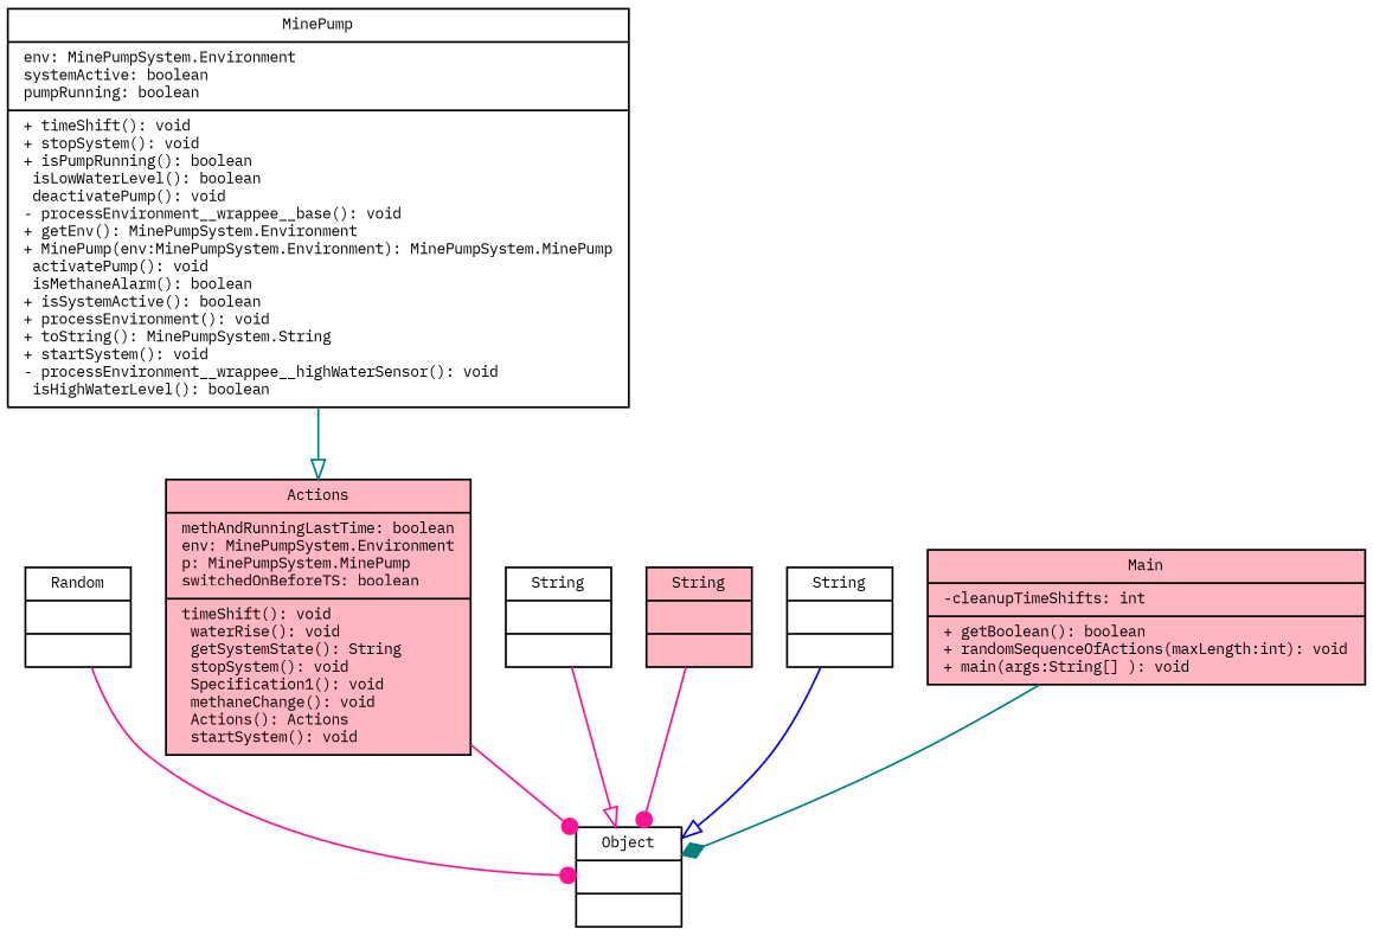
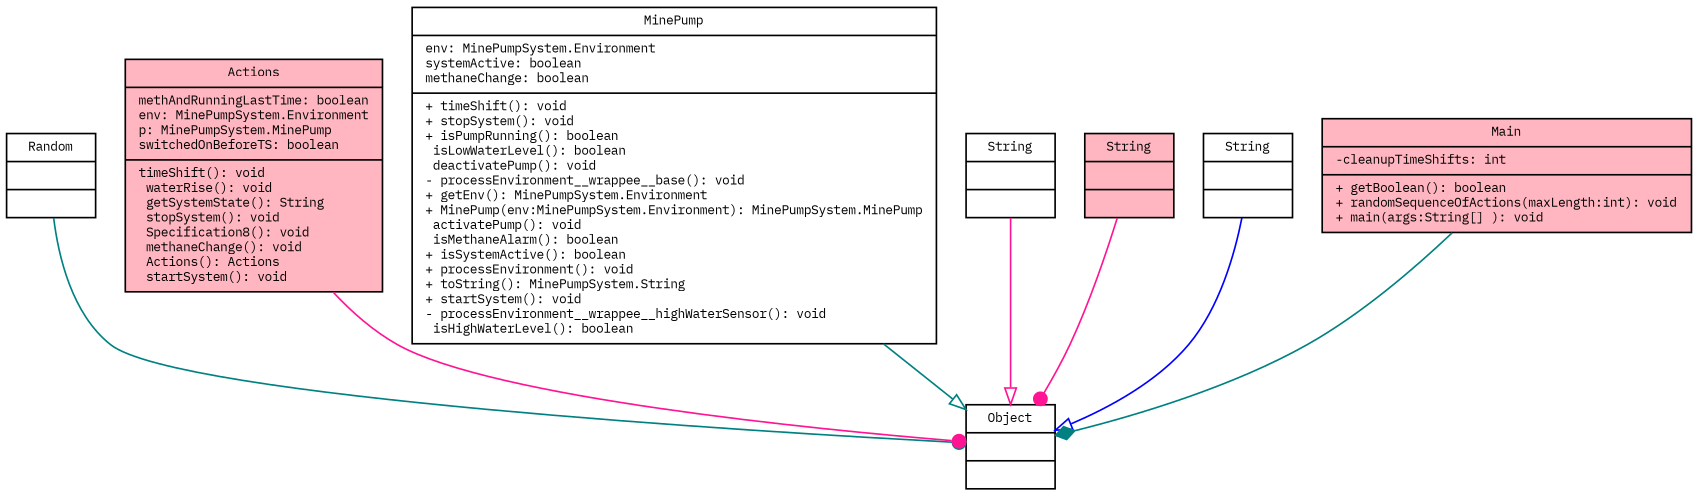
  digraph {
    fontname="IBM Plex Mono"
    fontsize=8
    node [fillcolor=white fontname="IBM Plex Mono" fontsize=8 shape=record style=filled]
    edge [arrowhead=dot arrowtail=none color=teal fontname="IBM Plex Mono" fontsize=8 style=solid]
    n1 [label="{Random||}"]
    n2 [label="{Object||}"]
-   n3 [fillcolor=lightpink label="{Actions|methAndRunningLastTime: boolean\lenv: MinePumpSystem.Environment\lp: MinePumpSystem.MinePump\lswitchedOnBeforeTS: boolean\l| timeShift(): void\l waterRise(): void\l getSystemState(): String\l stopSystem(): void\l Specification1(): void\l methaneChange(): void\l Actions(): Actions\l startSystem(): void\l}"]
-   n4 [label="{MinePump|env: MinePumpSystem.Environment\lsystemActive: boolean\lpumpRunning: boolean\l|+ timeShift(): void\l+ stopSystem(): void\l+ isPumpRunning(): boolean\l isLowWaterLevel(): boolean\l deactivatePump(): void\l- processEnvironment__wrappee__base(): void\l+ getEnv(): MinePumpSystem.Environment\l+ MinePump(env:MinePumpSystem.Environment): MinePumpSystem.MinePump\l activatePump(): void\l isMethaneAlarm(): boolean\l+ isSystemActive(): boolean\l+ processEnvironment(): void\l+ toString(): MinePumpSystem.String\l+ startSystem(): void\l- processEnvironment__wrappee__highWaterSensor(): void\l isHighWaterLevel(): boolean\l}"]
+   n3 [fillcolor=lightpink label="{Actions|methAndRunningLastTime: boolean\lenv: MinePumpSystem.Environment\lp: MinePumpSystem.MinePump\lswitchedOnBeforeTS: boolean\l| timeShift(): void\l waterRise(): void\l getSystemState(): String\l stopSystem(): void\l Specification8(): void\l methaneChange(): void\l Actions(): Actions\l startSystem(): void\l}"]
+   n4 [label="{MinePump|env: MinePumpSystem.Environment\lsystemActive: boolean\lmethaneChange: boolean\l|+ timeShift(): void\l+ stopSystem(): void\l+ isPumpRunning(): boolean\l isLowWaterLevel(): boolean\l deactivatePump(): void\l- processEnvironment__wrappee__base(): void\l+ getEnv(): MinePumpSystem.Environment\l+ MinePump(env:MinePumpSystem.Environment): MinePumpSystem.MinePump\l activatePump(): void\l isMethaneAlarm(): boolean\l+ isSystemActive(): boolean\l+ processEnvironment(): void\l+ toString(): MinePumpSystem.String\l+ startSystem(): void\l- processEnvironment__wrappee__highWaterSensor(): void\l isHighWaterLevel(): boolean\l}"]
    n5 [label="{String||}"]
    n6 [fillcolor=lightpink label="{String||}"]
    n7 [label="{String||}"]
    n8 [fillcolor=lightpink label="{Main|-cleanupTimeShifts: int\l|+ getBoolean(): boolean\l+ randomSequenceOfActions(maxLength:int): void\l+ main(args:String[] ): void\l}"]
-   n1 -> n2 [color=deeppink]
+   n1 -> n2
    n3 -> n2 [color=deeppink]
-   n4 -> n3 [arrowhead=onormal]
+   n4 -> n2 [arrowhead=onormal]
    n5 -> n2 [arrowhead=onormal color=deeppink]
    n6 -> n2 [color=deeppink]
    n7 -> n2 [arrowhead=onormal color=blue]
    n8 -> n2 [arrowhead=diamond]
  }
